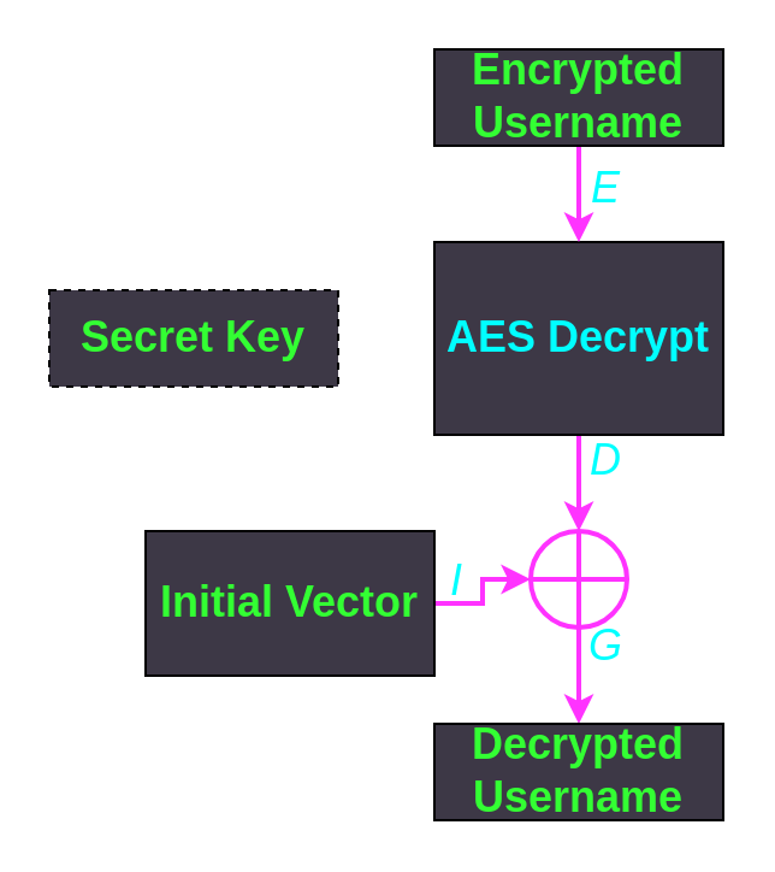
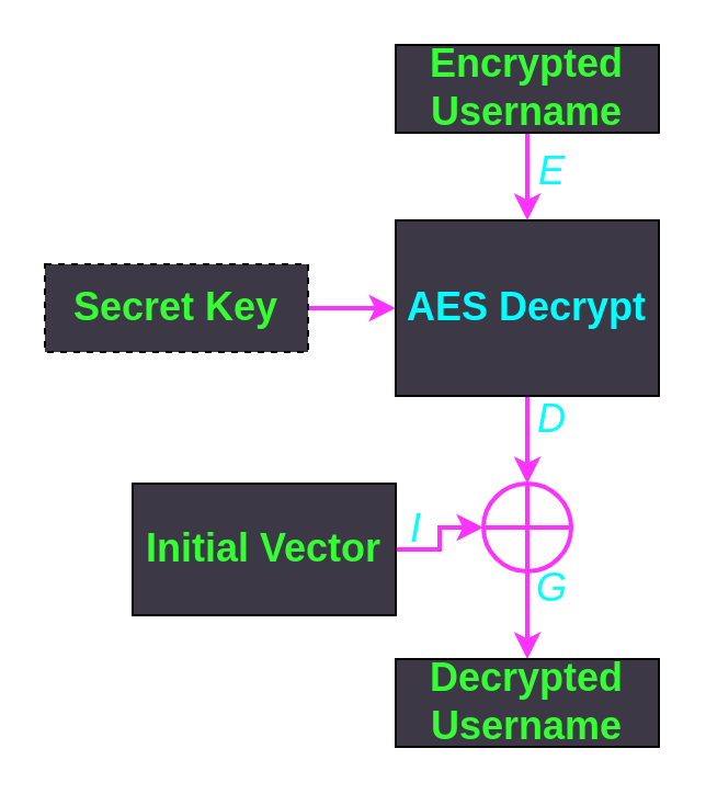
  <mxCell id="0" />
  <mxCell id="1" parent="0" />
  <mxCell id="2" style="edgeStyle=orthogonalEdgeStyle;rounded=0;orthogonalLoop=1;jettySize=auto;html=1;exitX=0.5;exitY=1;exitDx=0;exitDy=0;entryX=0.5;entryY=0;entryDx=0;entryDy=0;entryPerimeter=0;strokeWidth=2;fontSize=18;strokeColor=#FF33FF;" edge="1" parent="1" source="4" target="10"><mxGeometry relative="1" as="geometry" /></mxCell>
  <mxCell id="3" value="&lt;i&gt;D&lt;/i&gt;" style="edgeLabel;html=1;align=center;verticalAlign=middle;resizable=0;points=[];fontSize=18;fontColor=#00FFFF;labelBackgroundColor=none;" vertex="1" connectable="0" parent="2"><mxGeometry x="0.233" y="1" relative="1" as="geometry"><mxPoint x="9" y="-15" as="offset" /></mxGeometry></mxCell>
  <mxCell id="4" value="&lt;font style=&quot;font-size: 18px;&quot;&gt;&lt;b&gt;AES Decrypt&lt;br&gt;&lt;/b&gt;&lt;/font&gt;" style="rounded=0;whiteSpace=wrap;html=1;fillColor=#3D3846;strokeColor=#000000;fontColor=#00FFFF;" vertex="1" parent="1"><mxGeometry x="180" y="100" width="120" height="80" as="geometry" /></mxCell>
  <mxCell id="5" style="edgeStyle=orthogonalEdgeStyle;rounded=0;orthogonalLoop=1;jettySize=auto;html=1;exitX=0.5;exitY=1;exitDx=0;exitDy=0;entryX=0.5;entryY=0;entryDx=0;entryDy=0;fontSize=18;strokeWidth=2;strokeColor=#FF33FF;" edge="1" parent="1" source="7" target="4"><mxGeometry relative="1" as="geometry" /></mxCell>
  <mxCell id="6" value="&lt;i&gt;E&lt;/i&gt;" style="edgeLabel;html=1;align=center;verticalAlign=middle;resizable=0;points=[];fontSize=18;fontColor=#00FFFF;labelBackgroundColor=none;" vertex="1" connectable="0" parent="5"><mxGeometry x="-0.167" y="-4" relative="1" as="geometry"><mxPoint x="14" as="offset" /></mxGeometry></mxCell>
  <mxCell id="7" value="&lt;b&gt;Encrypted Username&lt;br&gt;&lt;/b&gt;" style="rounded=0;whiteSpace=wrap;html=1;fontSize=18;fillColor=#3d3846;fontColor=#33FF33;" vertex="1" parent="1"><mxGeometry x="180" y="20" width="120" height="40" as="geometry" /></mxCell>
  <mxCell id="8" style="edgeStyle=orthogonalEdgeStyle;rounded=0;orthogonalLoop=1;jettySize=auto;html=1;exitX=0.5;exitY=1;exitDx=0;exitDy=0;exitPerimeter=0;entryX=0.5;entryY=0;entryDx=0;entryDy=0;strokeWidth=2;fontSize=18;strokeColor=#FF33FF;" edge="1" parent="1" source="10" target="11"><mxGeometry relative="1" as="geometry" /></mxCell>
  <mxCell id="9" value="&lt;i&gt;G&lt;/i&gt;" style="edgeLabel;html=1;align=center;verticalAlign=middle;resizable=0;points=[];fontSize=18;fontColor=#00FFFF;labelBackgroundColor=none;" vertex="1" connectable="0" parent="8"><mxGeometry x="-0.66" y="1" relative="1" as="geometry"><mxPoint x="9" as="offset" /></mxGeometry></mxCell>
  <mxCell id="10" value="" style="verticalLabelPosition=bottom;verticalAlign=top;html=1;shape=mxgraph.flowchart.summing_function;fontSize=18;strokeWidth=2;fillColor=none;strokeColor=#FF33FF;" vertex="1" parent="1"><mxGeometry x="220" y="220" width="40" height="40" as="geometry" /></mxCell>
  <mxCell id="11" value="&lt;b&gt;Decrypted Username&lt;br&gt;&lt;/b&gt;" style="rounded=0;whiteSpace=wrap;html=1;fontSize=18;fillColor=#3D3846;fontColor=#33FF33;" vertex="1" parent="1"><mxGeometry x="180" y="300" width="120" height="40" as="geometry" /></mxCell>
  <mxCell id="12" style="edgeStyle=orthogonalEdgeStyle;rounded=0;orthogonalLoop=1;jettySize=auto;html=1;exitX=1;exitY=0.5;exitDx=0;exitDy=0;entryX=0;entryY=0.5;entryDx=0;entryDy=0;entryPerimeter=0;strokeWidth=2;fontSize=18;strokeColor=#FF33FF;" edge="1" parent="1" source="14" target="10"><mxGeometry relative="1" as="geometry" /></mxCell>
  <mxCell id="13" value="&lt;i&gt;I&lt;/i&gt;" style="edgeLabel;html=1;align=center;verticalAlign=middle;resizable=0;points=[];fontSize=18;labelBackgroundColor=none;fontColor=#00FFFF;" vertex="1" connectable="0" parent="12"><mxGeometry x="-0.666" y="-1" relative="1" as="geometry"><mxPoint y="-11" as="offset" /></mxGeometry></mxCell>
  <mxCell id="14" value="&lt;b&gt;Initial Vector&lt;br&gt;&lt;/b&gt;" style="rounded=0;whiteSpace=wrap;html=1;fontSize=18;fillColor=#3D3846;fontColor=#33FF33;" vertex="1" parent="1"><mxGeometry x="60" y="220" width="120" height="60" as="geometry" /></mxCell>
+ <mxCell id="15" style="edgeStyle=orthogonalEdgeStyle;rounded=0;orthogonalLoop=1;jettySize=auto;html=1;exitX=1;exitY=0.5;exitDx=0;exitDy=0;entryX=0;entryY=0.5;entryDx=0;entryDy=0;strokeWidth=2;fontSize=18;fontColor=#33FF33;fillColor=#3d3846;strokeColor=#FF33FF;" edge="1" parent="1" source="16" target="4"><mxGeometry relative="1" as="geometry" /></mxCell>
  <mxCell id="16" value="&lt;font color=&quot;#33FF33&quot;&gt;&lt;b&gt;Secret Key&lt;br&gt;&lt;/b&gt;&lt;/font&gt;" style="rounded=0;whiteSpace=wrap;html=1;fontSize=18;fillColor=#3d3846;dashed=1;" vertex="1" parent="1"><mxGeometry x="20" y="120" width="120" height="40" as="geometry" /></mxCell>
